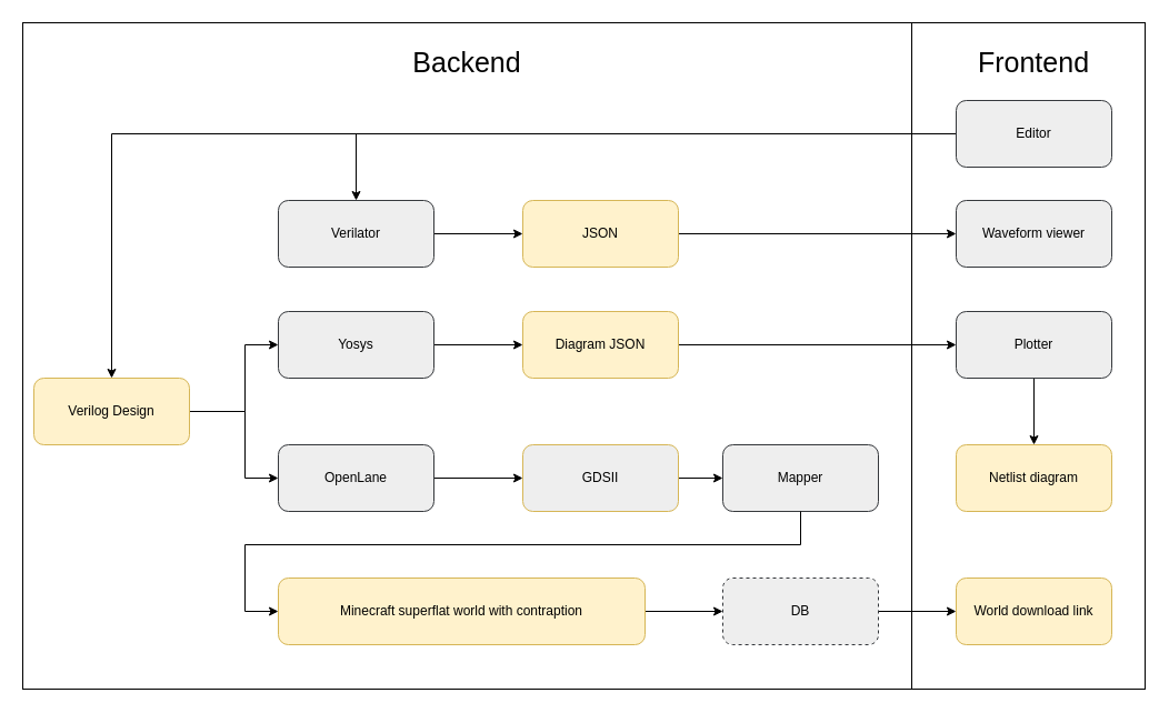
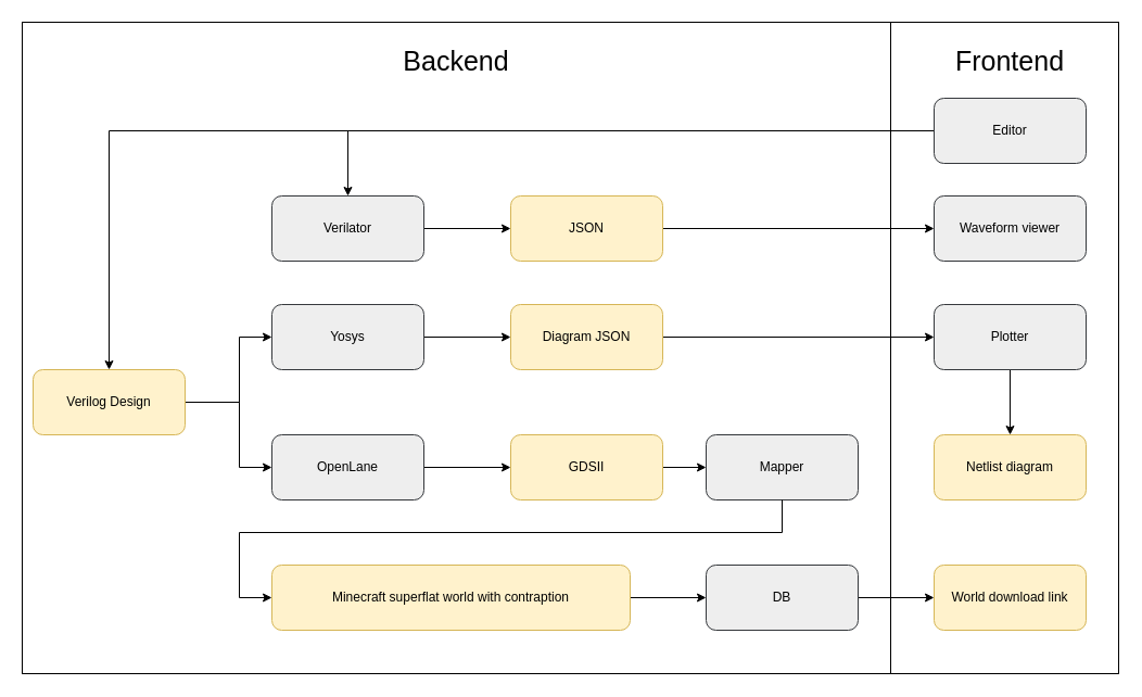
  <mxCell id="0" />
  <mxCell id="1" parent="0" />
  <mxCell id="2" value="" style="rounded=0;whiteSpace=wrap;html=1;" parent="1" vertex="1"><mxGeometry x="20" y="20" width="800" height="600" as="geometry" /></mxCell>
  <mxCell id="3" value="" style="rounded=0;whiteSpace=wrap;html=1;" parent="1" vertex="1"><mxGeometry x="820" y="20" width="210" height="600" as="geometry" /></mxCell>
  <mxCell id="4" style="edgeStyle=orthogonalEdgeStyle;rounded=0;orthogonalLoop=1;jettySize=auto;html=1;entryX=0;entryY=0.5;entryDx=0;entryDy=0;" parent="1" source="6" target="8" edge="1"><mxGeometry relative="1" as="geometry"><Array as="points"><mxPoint x="220" y="370" /><mxPoint x="220" y="310" /></Array></mxGeometry></mxCell>
  <mxCell id="5" style="edgeStyle=orthogonalEdgeStyle;rounded=0;orthogonalLoop=1;jettySize=auto;html=1;entryX=0;entryY=0.5;entryDx=0;entryDy=0;" parent="1" source="6" target="10" edge="1"><mxGeometry relative="1" as="geometry"><Array as="points"><mxPoint x="220" y="370" /><mxPoint x="220" y="430" /></Array></mxGeometry></mxCell>
  <mxCell id="6" value="Verilog Design" style="rounded=1;whiteSpace=wrap;html=1;fillColor=#fff2cc;strokeColor=#d6b656;" parent="1" vertex="1"><mxGeometry x="30" y="340" width="140" height="60" as="geometry" /></mxCell>
  <mxCell id="7" style="edgeStyle=orthogonalEdgeStyle;rounded=0;orthogonalLoop=1;jettySize=auto;html=1;entryX=0;entryY=0.5;entryDx=0;entryDy=0;" parent="1" source="8" target="12" edge="1"><mxGeometry relative="1" as="geometry" /></mxCell>
  <mxCell id="8" value="Yosys" style="rounded=1;whiteSpace=wrap;html=1;fillColor=#eeeeee;strokeColor=#36393d;" parent="1" vertex="1"><mxGeometry x="250" y="280" width="140" height="60" as="geometry" /></mxCell>
  <mxCell id="9" style="edgeStyle=orthogonalEdgeStyle;rounded=0;orthogonalLoop=1;jettySize=auto;html=1;entryX=0;entryY=0.5;entryDx=0;entryDy=0;" parent="1" source="10" target="15" edge="1"><mxGeometry relative="1" as="geometry" /></mxCell>
  <mxCell id="10" value="OpenLane" style="rounded=1;whiteSpace=wrap;html=1;fillColor=#eeeeee;strokeColor=#36393d;" parent="1" vertex="1"><mxGeometry x="250" y="400" width="140" height="60" as="geometry" /></mxCell>
  <mxCell id="11" style="edgeStyle=orthogonalEdgeStyle;rounded=0;orthogonalLoop=1;jettySize=auto;html=1;entryX=0;entryY=0.5;entryDx=0;entryDy=0;" parent="1" source="12" target="23" edge="1"><mxGeometry relative="1" as="geometry" /></mxCell>
  <mxCell id="12" value="Diagram JSON" style="rounded=1;whiteSpace=wrap;html=1;fillColor=#fff2cc;strokeColor=#d6b656;" parent="1" vertex="1"><mxGeometry x="470" y="280" width="140" height="60" as="geometry" /></mxCell>
  <mxCell id="13" style="edgeStyle=orthogonalEdgeStyle;rounded=0;orthogonalLoop=1;jettySize=auto;html=1;entryX=0.5;entryY=0;entryDx=0;entryDy=0;" parent="1" source="23" target="24" edge="1"><mxGeometry relative="1" as="geometry" /></mxCell>
  <mxCell id="14" value="" style="edgeStyle=orthogonalEdgeStyle;rounded=0;orthogonalLoop=1;jettySize=auto;html=1;" parent="1" source="15" target="16" edge="1"><mxGeometry relative="1" as="geometry" /></mxCell>
- <mxCell id="15" value="GDSII" style="rounded=1;whiteSpace=wrap;html=1;fillColor=#eeeeee;strokeColor=#d6b656;" parent="1" vertex="1"><mxGeometry x="470" y="400" width="140" height="60" as="geometry" /></mxCell>
+ <mxCell id="15" value="GDSII" style="rounded=1;whiteSpace=wrap;html=1;fillColor=#fff2cc;strokeColor=#d6b656;" parent="1" vertex="1"><mxGeometry x="470" y="400" width="140" height="60" as="geometry" /></mxCell>
  <mxCell id="16" value="Mapper" style="rounded=1;whiteSpace=wrap;html=1;fillColor=#eeeeee;strokeColor=#36393d;" parent="1" vertex="1"><mxGeometry x="650" y="400" width="140" height="60" as="geometry" /></mxCell>
  <mxCell id="17" value="" style="edgeStyle=orthogonalEdgeStyle;rounded=0;orthogonalLoop=1;jettySize=auto;html=1;" parent="1" source="16" target="19" edge="1"><mxGeometry relative="1" as="geometry"><mxPoint x="830" y="430" as="targetPoint" /><mxPoint x="390" y="550" as="sourcePoint" /><Array as="points"><mxPoint x="720" y="490" /><mxPoint x="220" y="490" /><mxPoint x="220" y="550" /></Array></mxGeometry></mxCell>
  <mxCell id="18" value="" style="edgeStyle=orthogonalEdgeStyle;rounded=0;orthogonalLoop=1;jettySize=auto;html=1;" parent="1" source="19" target="21" edge="1"><mxGeometry relative="1" as="geometry" /></mxCell>
  <mxCell id="19" value="Minecraft superflat world with contraption" style="rounded=1;whiteSpace=wrap;html=1;fillColor=#fff2cc;strokeColor=#d6b656;" parent="1" vertex="1"><mxGeometry x="250" y="520" width="330" height="60" as="geometry" /></mxCell>
  <mxCell id="20" style="edgeStyle=orthogonalEdgeStyle;rounded=0;orthogonalLoop=1;jettySize=auto;html=1;entryX=0;entryY=0.5;entryDx=0;entryDy=0;" parent="1" source="21" target="22" edge="1"><mxGeometry relative="1" as="geometry" /></mxCell>
- <mxCell id="21" value="DB" style="rounded=1;whiteSpace=wrap;html=1;fillColor=#eeeeee;strokeColor=#36393d;dashed=1;" parent="1" vertex="1"><mxGeometry x="650" y="520" width="140" height="60" as="geometry" /></mxCell>
+ <mxCell id="21" value="DB" style="rounded=1;whiteSpace=wrap;html=1;fillColor=#eeeeee;strokeColor=#36393d;" parent="1" vertex="1"><mxGeometry x="650" y="520" width="140" height="60" as="geometry" /></mxCell>
  <mxCell id="22" value="World download link" style="rounded=1;whiteSpace=wrap;html=1;fillColor=#fff2cc;strokeColor=#d6b656;" parent="1" vertex="1"><mxGeometry x="860" y="520" width="140" height="60" as="geometry" /></mxCell>
  <mxCell id="23" value="Plotter" style="rounded=1;whiteSpace=wrap;html=1;fillColor=#eeeeee;strokeColor=#36393d;" parent="1" vertex="1"><mxGeometry x="860" y="280" width="140" height="60" as="geometry" /></mxCell>
  <mxCell id="24" value="Netlist diagram" style="rounded=1;whiteSpace=wrap;html=1;fillColor=#fff2cc;strokeColor=#d6b656;" parent="1" vertex="1"><mxGeometry x="860" y="400" width="140" height="60" as="geometry" /></mxCell>
  <mxCell id="25" style="edgeStyle=orthogonalEdgeStyle;rounded=0;orthogonalLoop=1;jettySize=auto;html=1;" edge="1" parent="1" source="27" target="6"><mxGeometry relative="1" as="geometry"><Array as="points"><mxPoint x="100" y="120" /></Array></mxGeometry></mxCell>
  <mxCell id="26" style="edgeStyle=orthogonalEdgeStyle;rounded=0;orthogonalLoop=1;jettySize=auto;html=1;entryX=0.5;entryY=0;entryDx=0;entryDy=0;" edge="1" parent="1" source="27" target="31"><mxGeometry relative="1" as="geometry" /></mxCell>
  <mxCell id="27" value="Editor" style="rounded=1;whiteSpace=wrap;html=1;fillColor=#eeeeee;strokeColor=#36393d;" parent="1" vertex="1"><mxGeometry x="860" y="90" width="140" height="60" as="geometry" /></mxCell>
  <mxCell id="28" value="Backend" style="text;html=1;strokeColor=none;fillColor=none;align=center;verticalAlign=middle;whiteSpace=wrap;rounded=0;fontSize=25;" parent="1" vertex="1"><mxGeometry x="390" y="40" width="60" height="30" as="geometry" /></mxCell>
  <mxCell id="29" value="Frontend" style="text;html=1;strokeColor=none;fillColor=none;align=center;verticalAlign=middle;whiteSpace=wrap;rounded=0;fontSize=25;" parent="1" vertex="1"><mxGeometry x="900" y="40" width="60" height="30" as="geometry" /></mxCell>
  <mxCell id="30" style="edgeStyle=orthogonalEdgeStyle;rounded=0;orthogonalLoop=1;jettySize=auto;html=1;entryX=0;entryY=0.5;entryDx=0;entryDy=0;" edge="1" parent="1" source="31" target="33"><mxGeometry relative="1" as="geometry" /></mxCell>
  <mxCell id="31" value="Verilator" style="rounded=1;whiteSpace=wrap;html=1;fillColor=#eeeeee;strokeColor=#36393d;" vertex="1" parent="1"><mxGeometry x="250" y="180" width="140" height="60" as="geometry" /></mxCell>
  <mxCell id="32" style="edgeStyle=orthogonalEdgeStyle;rounded=0;orthogonalLoop=1;jettySize=auto;html=1;entryX=0;entryY=0.5;entryDx=0;entryDy=0;" edge="1" parent="1" source="33" target="34"><mxGeometry relative="1" as="geometry" /></mxCell>
  <mxCell id="33" value="JSON" style="rounded=1;whiteSpace=wrap;html=1;fillColor=#fff2cc;strokeColor=#d6b656;" vertex="1" parent="1"><mxGeometry x="470" y="180" width="140" height="60" as="geometry" /></mxCell>
  <mxCell id="34" value="Waveform viewer" style="rounded=1;whiteSpace=wrap;html=1;fillColor=#eeeeee;strokeColor=#36393d;" vertex="1" parent="1"><mxGeometry x="860" y="180" width="140" height="60" as="geometry" /></mxCell>
